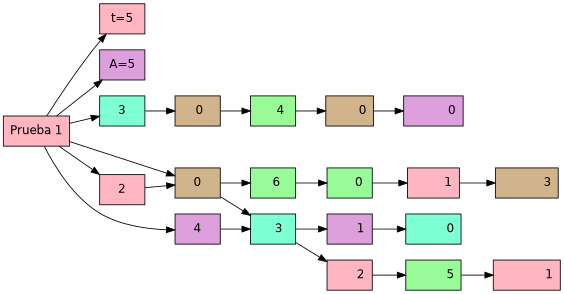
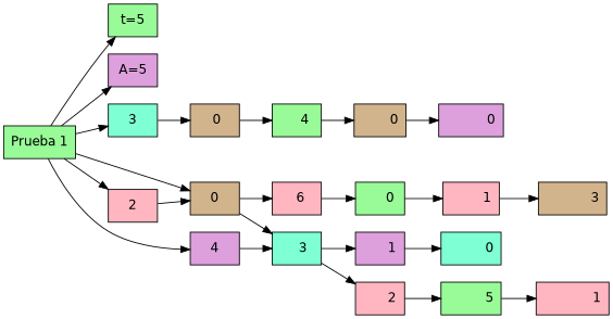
  digraph {
    rankdir=LR
    node [fillcolor=palegreen fontname=Helvetica shape=record style=filled]
-   n1 [fillcolor=lightpink label="Prueba 1"]
-   "t=5" [fillcolor=lightpink]
+   n1 [label="Prueba 1"]
+   "t=5"
    n3 [fillcolor=plum label="A=5"]
    2 [fillcolor=lightpink]
    3 [fillcolor=aquamarine]
    0 [fillcolor=tan]
    4 [fillcolor=plum]
    " 0" [fillcolor=tan]
-   "  6"
+   "  6" [fillcolor=lightpink]
    "   3" [fillcolor=aquamarine]
    "    4"
    "     0"
    "      2" [fillcolor=lightpink]
    "      1" [fillcolor=plum]
    "       0" [fillcolor=tan]
    "        1" [fillcolor=lightpink]
    "         5"
    "         0" [fillcolor=aquamarine]
    "          0" [fillcolor=plum]
    "           3" [fillcolor=tan]
    "            1" [fillcolor=lightpink]
    n1 -> "t=5"
    n1 -> n3
    n1 -> 2
    n1 -> 3
    n1 -> 0
    n1 -> 4
    2 -> 0
    3 -> " 0"
    0 -> "  6"
    0 -> "   3"
    4 -> "   3"
    " 0" -> "    4"
    "  6" -> "     0"
    "   3" -> "      2"
    "   3" -> "      1"
    "    4" -> "       0"
    "     0" -> "        1"
    "      2" -> "         5"
    "      1" -> "         0"
    "       0" -> "          0"
    "        1" -> "           3"
    "         5" -> "            1"
  }
